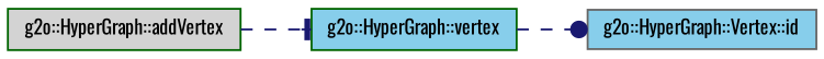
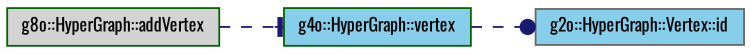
  digraph {
    fontname=Oswald
    rankdir=LR
    node [color=darkgreen fillcolor=skyblue fontname=Oswald fontsize=10 shape=record style=filled]
    edge [color=midnightblue fontname=Oswald fontsize=10 labelfontname=Helvetica labelfontsize=10 style=dashed]
-   n1 [fillcolor=lightgrey fontcolor=black height=0.2 label="g2o::HyperGraph::addVertex" width=0.4]
-   n2 [height=0.2 label="g2o::HyperGraph::vertex" width=0.4]
+   n1 [fillcolor=lightgrey fontcolor=black height=0.2 label="g8o::HyperGraph::addVertex" width=0.4]
+   n2 [height=0.2 label="g4o::HyperGraph::vertex" width=0.4]
    n3 [color=gray40 height=0.2 label="g2o::HyperGraph::Vertex::id" width=0.4]
    n1 -> n2 [arrowhead=tee]
    n2 -> n3 [arrowhead=dot]
  }
